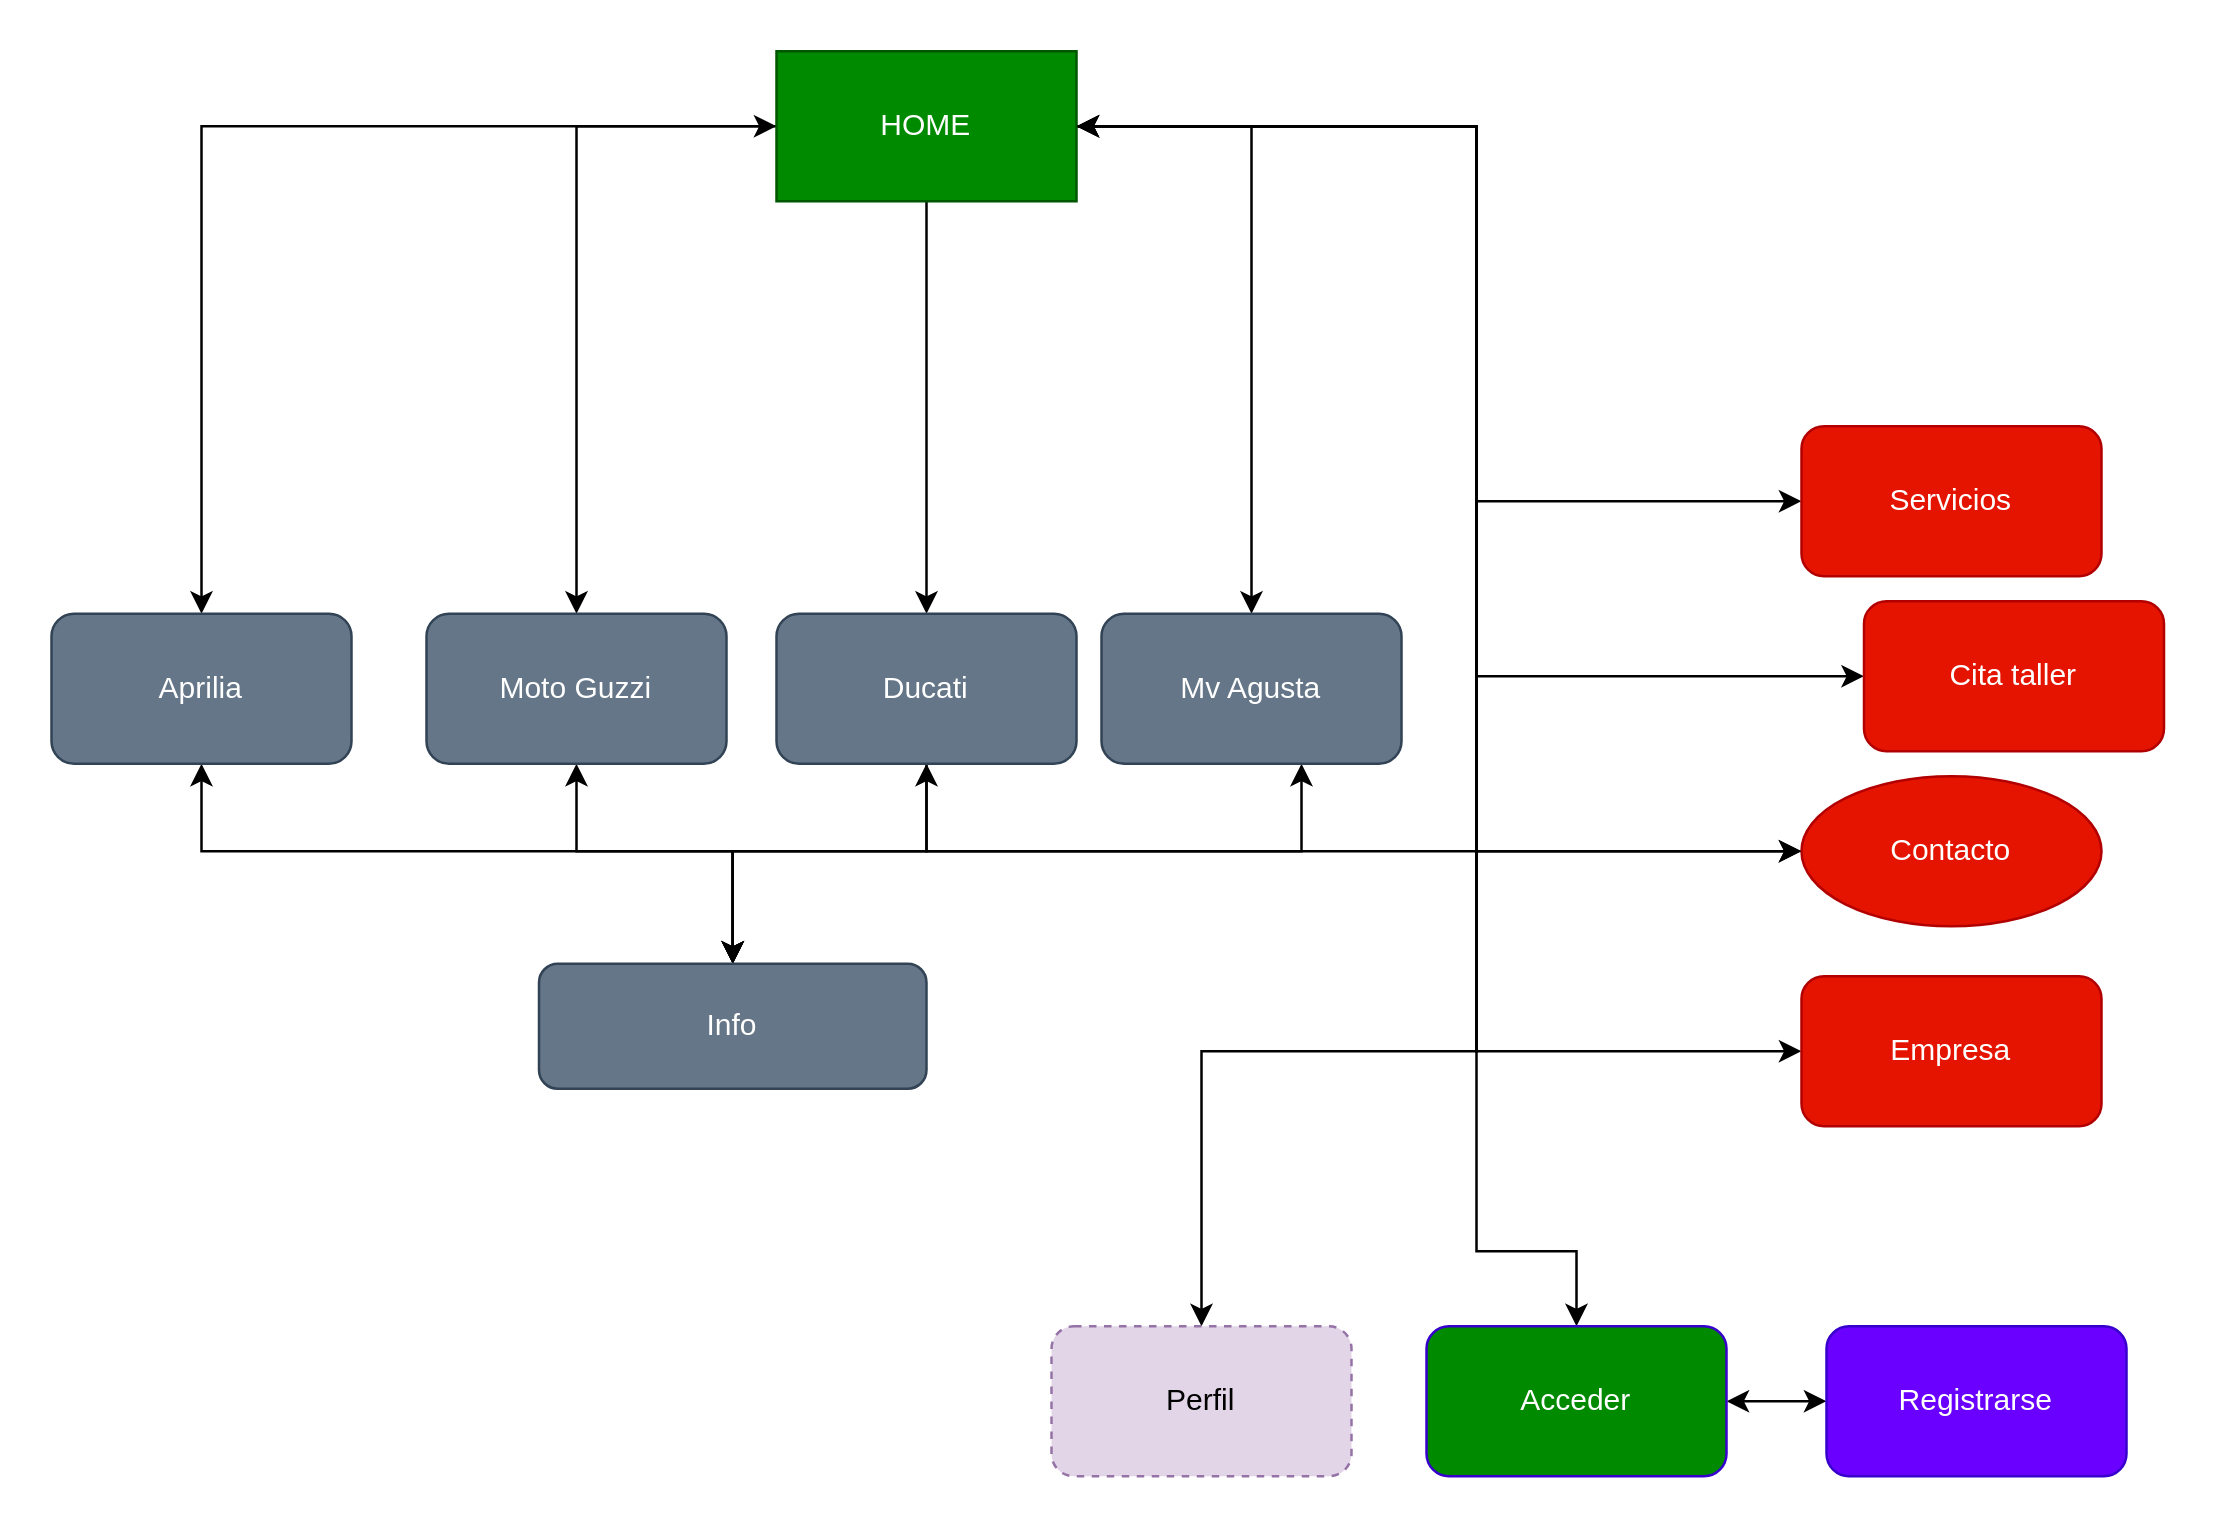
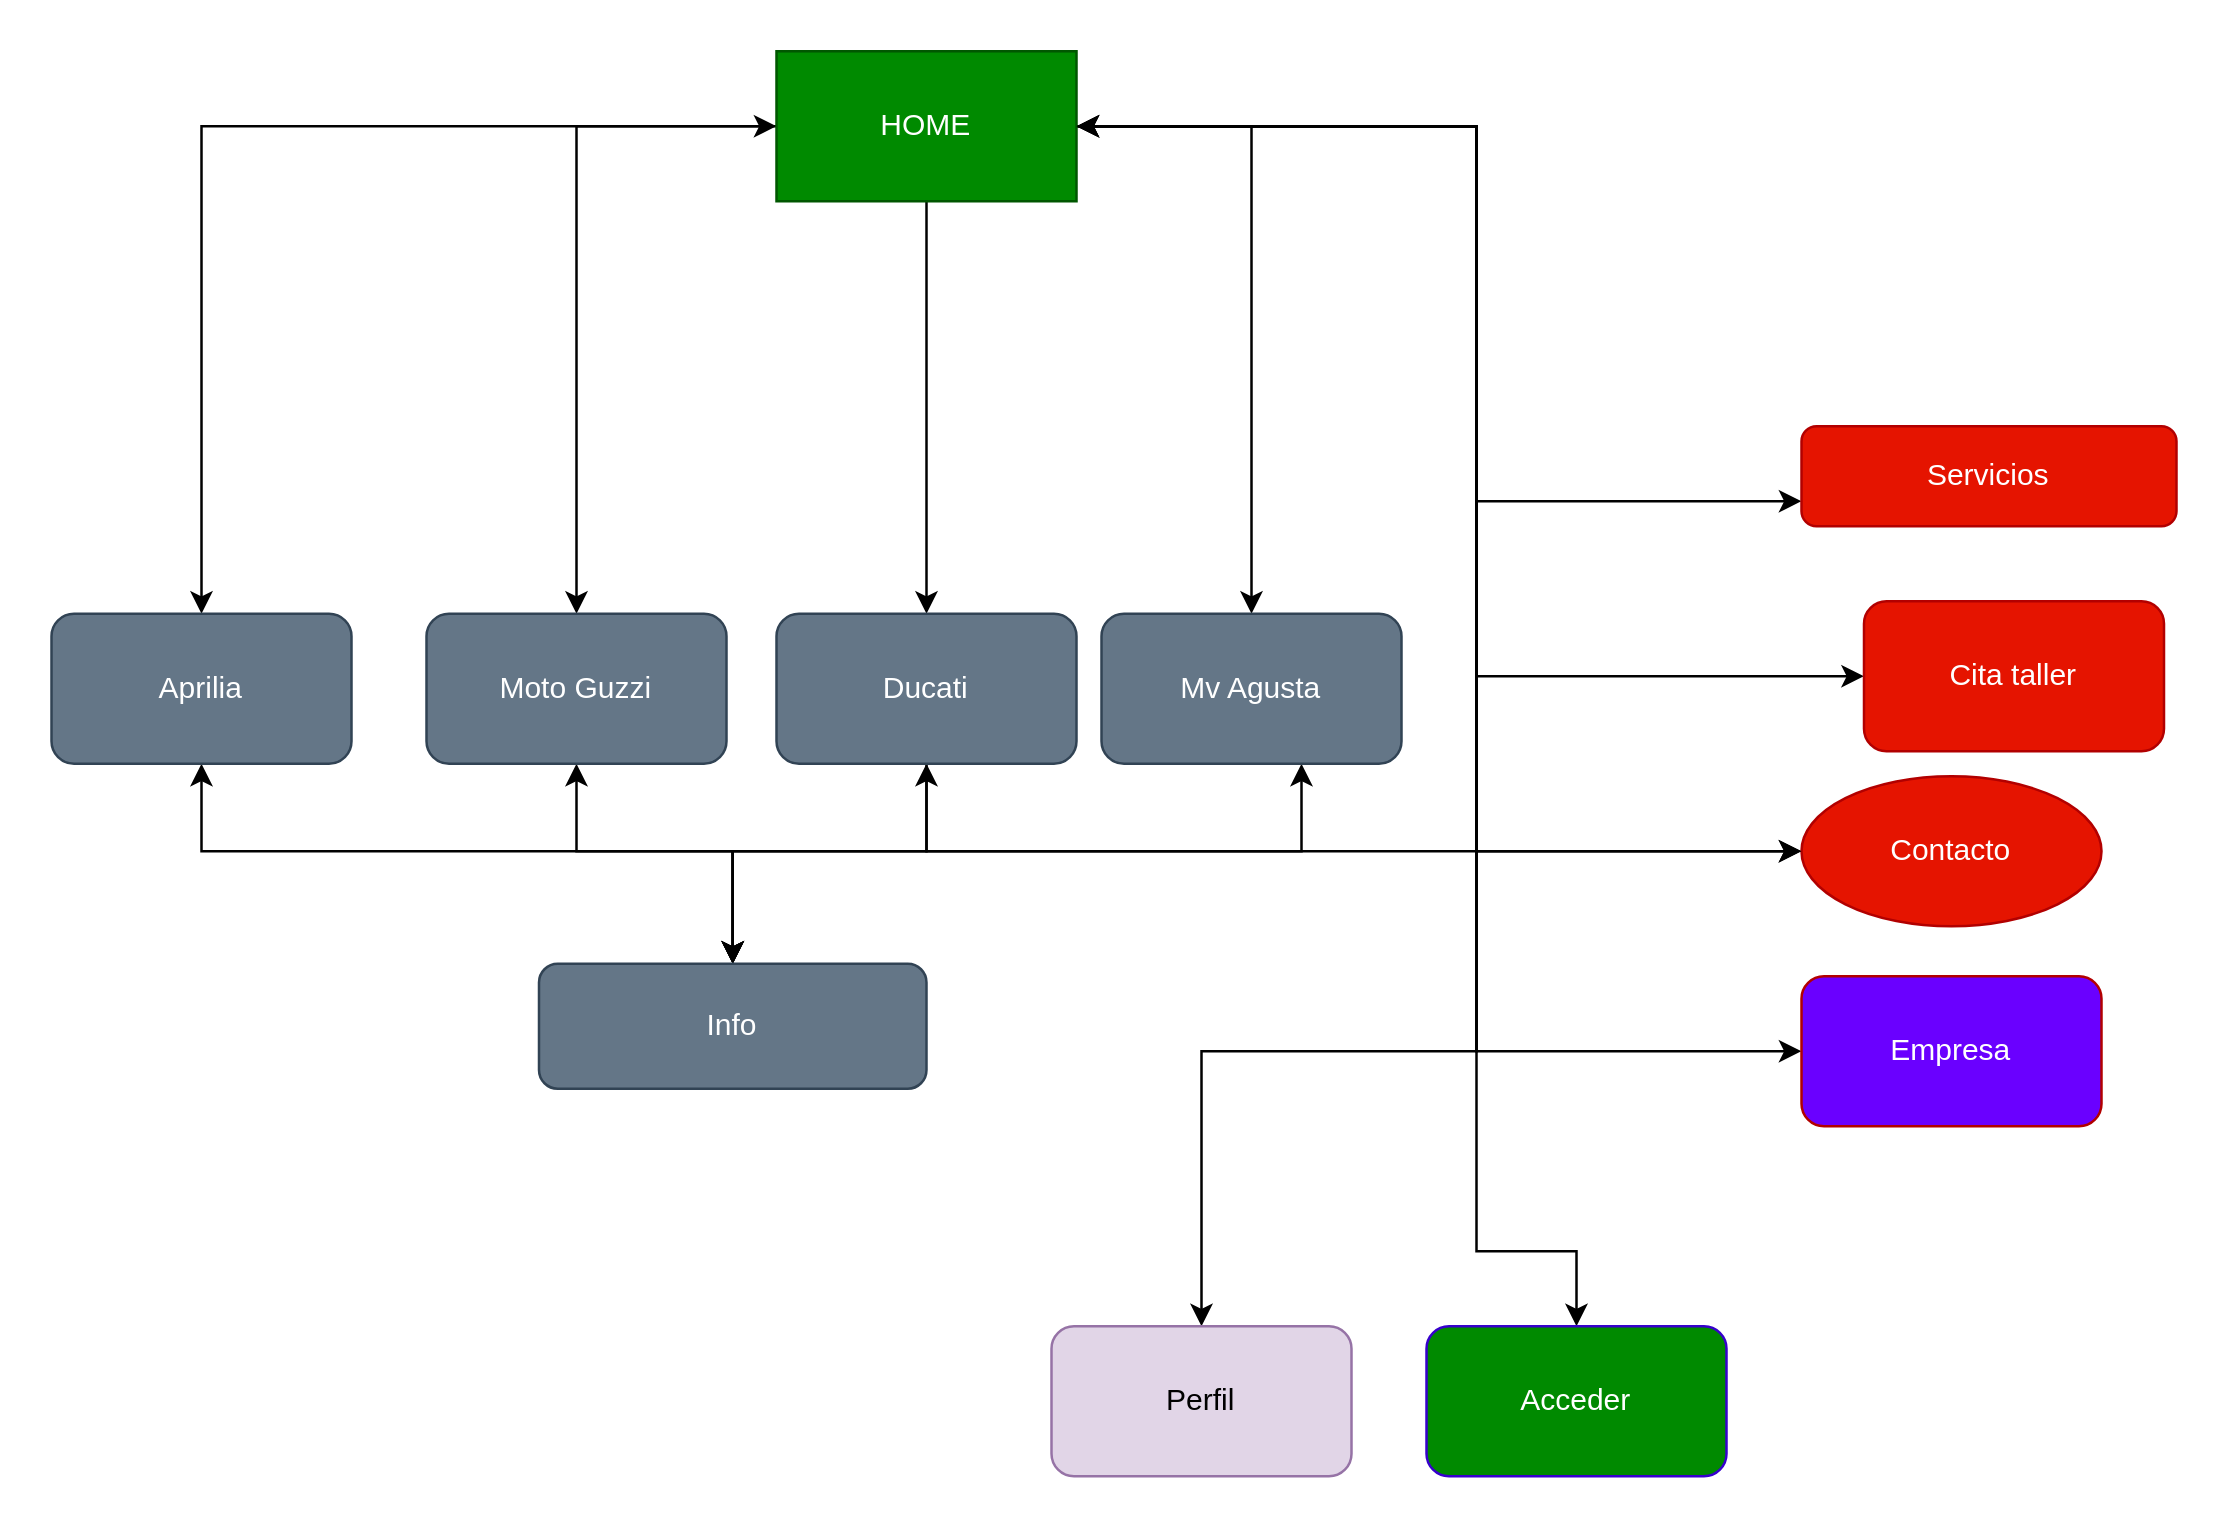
  <mxCell id="0" />
  <mxCell id="1" parent="0" />
  <mxCell id="2" style="edgeStyle=orthogonalEdgeStyle;rounded=0;orthogonalLoop=1;jettySize=auto;html=1;" parent="1" source="11" target="18" edge="1"><mxGeometry relative="1" as="geometry" /></mxCell>
  <mxCell id="3" style="edgeStyle=orthogonalEdgeStyle;rounded=0;orthogonalLoop=1;jettySize=auto;html=1;startArrow=classic;startFill=1;" parent="1" source="11" target="20" edge="1"><mxGeometry relative="1" as="geometry" /></mxCell>
  <mxCell id="4" style="edgeStyle=orthogonalEdgeStyle;rounded=0;orthogonalLoop=1;jettySize=auto;html=1;entryX=0.5;entryY=0;entryDx=0;entryDy=0;" parent="1" source="11" target="23" edge="1"><mxGeometry relative="1" as="geometry" /></mxCell>
  <mxCell id="5" style="edgeStyle=orthogonalEdgeStyle;rounded=0;orthogonalLoop=1;jettySize=auto;html=1;entryX=0.5;entryY=0;entryDx=0;entryDy=0;startArrow=classic;startFill=1;" parent="1" source="11" target="25" edge="1"><mxGeometry relative="1" as="geometry" /></mxCell>
  <mxCell id="6" style="edgeStyle=orthogonalEdgeStyle;rounded=0;orthogonalLoop=1;jettySize=auto;html=1;entryX=0;entryY=0.5;entryDx=0;entryDy=0;" parent="1" source="11" target="16" edge="1"><mxGeometry relative="1" as="geometry"><Array as="points"><mxPoint x="590" y="50" /><mxPoint x="590" y="270" /></Array></mxGeometry></mxCell>
  <mxCell id="7" style="edgeStyle=orthogonalEdgeStyle;rounded=0;orthogonalLoop=1;jettySize=auto;html=1;entryX=0;entryY=0.5;entryDx=0;entryDy=0;" parent="1" target="15" edge="1"><mxGeometry relative="1" as="geometry"><mxPoint x="460" y="50" as="sourcePoint" /><mxPoint x="720" y="330" as="targetPoint" /><Array as="points"><mxPoint x="590" y="50" /><mxPoint x="590" y="340" /></Array></mxGeometry></mxCell>
  <mxCell id="8" style="edgeStyle=orthogonalEdgeStyle;rounded=0;orthogonalLoop=1;jettySize=auto;html=1;entryX=0;entryY=0.5;entryDx=0;entryDy=0;" parent="1" source="11" target="12" edge="1"><mxGeometry relative="1" as="geometry"><Array as="points"><mxPoint x="590" y="50" /><mxPoint x="590" y="420" /></Array></mxGeometry></mxCell>
  <mxCell id="9" style="edgeStyle=orthogonalEdgeStyle;rounded=0;orthogonalLoop=1;jettySize=auto;html=1;entryX=0.5;entryY=0;entryDx=0;entryDy=0;startArrow=classic;startFill=1;" parent="1" target="27" edge="1"><mxGeometry relative="1" as="geometry"><Array as="points"><mxPoint x="590" y="50" /><mxPoint x="590" y="500" /><mxPoint x="630" y="500" /></Array><mxPoint x="430" y="50" as="sourcePoint" /></mxGeometry></mxCell>
  <mxCell id="10" style="edgeStyle=orthogonalEdgeStyle;rounded=0;orthogonalLoop=1;jettySize=auto;html=1;exitX=1;exitY=0.5;exitDx=0;exitDy=0;entryX=0.5;entryY=0;entryDx=0;entryDy=0;" parent="1" source="11" target="29" edge="1"><mxGeometry relative="1" as="geometry"><Array as="points"><mxPoint x="590" y="50" /><mxPoint x="590" y="420" /><mxPoint x="480" y="420" /></Array></mxGeometry></mxCell>
  <mxCell id="11" value="HOME" style="rounded=0;whiteSpace=wrap;html=1;fillColor=#008a00;fontColor=#ffffff;strokeColor=#005700;" parent="1" vertex="1"><mxGeometry x="310" y="20" width="120" height="60" as="geometry" /></mxCell>
- <mxCell id="12" value="Empresa" style="rounded=1;whiteSpace=wrap;html=1;fillColor=#e51400;fontColor=#ffffff;strokeColor=#B20000;" parent="1" vertex="1"><mxGeometry x="720" y="390" width="120" height="60" as="geometry" /></mxCell>
+ <mxCell id="12" value="Empresa" style="rounded=1;whiteSpace=wrap;html=1;fillColor=#6a00ff;fontColor=#ffffff;strokeColor=#B20000;" parent="1" vertex="1"><mxGeometry x="720" y="390" width="120" height="60" as="geometry" /></mxCell>
  <mxCell id="13" style="edgeStyle=orthogonalEdgeStyle;rounded=0;orthogonalLoop=1;jettySize=auto;html=1;entryX=1;entryY=0.5;entryDx=0;entryDy=0;startArrow=classic;startFill=1;" parent="1" source="14" target="11" edge="1"><mxGeometry relative="1" as="geometry"><Array as="points"><mxPoint x="590" y="200" /><mxPoint x="590" y="50" /></Array></mxGeometry></mxCell>
- <mxCell id="14" value="Servicios" style="rounded=1;whiteSpace=wrap;html=1;fillColor=#e51400;fontColor=#ffffff;strokeColor=#B20000;" parent="1" vertex="1"><mxGeometry x="720" y="170" width="120" height="60" as="geometry" /></mxCell>
+ <mxCell id="14" value="Servicios" style="rounded=1;whiteSpace=wrap;html=1;fillColor=#e51400;fontColor=#ffffff;strokeColor=#B20000;" parent="1" vertex="1"><mxGeometry x="720" y="170" width="150" height="40" as="geometry" /></mxCell>
  <mxCell id="15" value="Contacto" style="ellipse;whiteSpace=wrap;html=1;fillColor=#e51400;fontColor=#ffffff;strokeColor=#B20000;" parent="1" vertex="1"><mxGeometry x="720" y="310" width="120" height="60" as="geometry" /></mxCell>
  <mxCell id="16" value="Cita taller" style="rounded=1;whiteSpace=wrap;html=1;fillColor=#e51400;fontColor=#ffffff;strokeColor=#B20000;" parent="1" vertex="1"><mxGeometry x="745" y="240" width="120" height="60" as="geometry" /></mxCell>
  <mxCell id="17" style="edgeStyle=orthogonalEdgeStyle;rounded=0;orthogonalLoop=1;jettySize=auto;html=1;exitX=0.5;exitY=1;exitDx=0;exitDy=0;entryX=0.5;entryY=0;entryDx=0;entryDy=0;startArrow=classic;startFill=1;" parent="1" source="18" target="30" edge="1"><mxGeometry relative="1" as="geometry"><Array as="points"><mxPoint x="80" y="340" /><mxPoint x="293" y="340" /></Array></mxGeometry></mxCell>
  <mxCell id="18" value="Aprilia" style="rounded=1;whiteSpace=wrap;html=1;fillColor=#647687;fontColor=#ffffff;strokeColor=#314354;" parent="1" vertex="1"><mxGeometry x="20" y="245" width="120" height="60" as="geometry" /></mxCell>
  <mxCell id="19" style="edgeStyle=orthogonalEdgeStyle;rounded=0;orthogonalLoop=1;jettySize=auto;html=1;exitX=0.5;exitY=1;exitDx=0;exitDy=0;entryX=0.5;entryY=0;entryDx=0;entryDy=0;startArrow=classic;startFill=1;" parent="1" source="20" target="30" edge="1"><mxGeometry relative="1" as="geometry"><mxPoint x="305" y="355" as="targetPoint" /><Array as="points"><mxPoint x="230" y="340" /><mxPoint x="293" y="340" /></Array></mxGeometry></mxCell>
  <mxCell id="20" value="Moto Guzzi" style="rounded=1;whiteSpace=wrap;html=1;fillColor=#647687;fontColor=#ffffff;strokeColor=#314354;" parent="1" vertex="1"><mxGeometry x="170" y="245" width="120" height="60" as="geometry" /></mxCell>
  <mxCell id="21" style="edgeStyle=orthogonalEdgeStyle;rounded=0;orthogonalLoop=1;jettySize=auto;html=1;entryX=0.5;entryY=0;entryDx=0;entryDy=0;startArrow=classic;startFill=1;" parent="1" source="23" target="30" edge="1"><mxGeometry relative="1" as="geometry"><Array as="points"><mxPoint x="370" y="340" /><mxPoint x="293" y="340" /></Array></mxGeometry></mxCell>
  <mxCell id="22" style="edgeStyle=orthogonalEdgeStyle;rounded=0;orthogonalLoop=1;jettySize=auto;html=1;entryX=0;entryY=0.5;entryDx=0;entryDy=0;" edge="1" parent="1" source="23" target="15"><mxGeometry relative="1" as="geometry"><Array as="points"><mxPoint x="370" y="340" /></Array></mxGeometry></mxCell>
  <mxCell id="23" value="Ducati" style="rounded=1;whiteSpace=wrap;html=1;fillColor=#647687;fontColor=#ffffff;strokeColor=#314354;" parent="1" vertex="1"><mxGeometry x="310" y="245" width="120" height="60" as="geometry" /></mxCell>
  <mxCell id="24" style="edgeStyle=orthogonalEdgeStyle;rounded=0;orthogonalLoop=1;jettySize=auto;html=1;entryX=0.5;entryY=0;entryDx=0;entryDy=0;startArrow=classic;startFill=1;" parent="1" source="25" target="30" edge="1"><mxGeometry relative="1" as="geometry"><Array as="points"><mxPoint x="520" y="340" /><mxPoint x="293" y="340" /></Array></mxGeometry></mxCell>
  <mxCell id="25" value="Mv Agusta" style="rounded=1;whiteSpace=wrap;html=1;fillColor=#647687;fontColor=#ffffff;strokeColor=#314354;" parent="1" vertex="1"><mxGeometry x="440" y="245" width="120" height="60" as="geometry" /></mxCell>
- <mxCell id="26" style="edgeStyle=orthogonalEdgeStyle;rounded=0;orthogonalLoop=1;jettySize=auto;html=1;entryX=0;entryY=0.5;entryDx=0;entryDy=0;startArrow=classic;startFill=1;" parent="1" source="27" target="28" edge="1"><mxGeometry relative="1" as="geometry" /></mxCell>
  <mxCell id="27" value="Acceder" style="rounded=1;whiteSpace=wrap;html=1;fillColor=#008a00;fontColor=#ffffff;strokeColor=#3700CC;" parent="1" vertex="1"><mxGeometry x="570" y="530" width="120" height="60" as="geometry" /></mxCell>
- <mxCell id="28" value="Registrarse" style="rounded=1;whiteSpace=wrap;html=1;fillColor=#6a00ff;fontColor=#ffffff;strokeColor=#3700CC;" parent="1" vertex="1"><mxGeometry x="730" y="530" width="120" height="60" as="geometry" /></mxCell>
- <mxCell id="29" value="Perfil" style="rounded=1;whiteSpace=wrap;html=1;fillColor=#e1d5e7;strokeColor=#9673a6;dashed=1;" parent="1" vertex="1"><mxGeometry x="420" y="530" width="120" height="60" as="geometry" /></mxCell>
+ <mxCell id="29" value="Perfil" style="rounded=1;whiteSpace=wrap;html=1;fillColor=#e1d5e7;strokeColor=#9673a6;" parent="1" vertex="1"><mxGeometry x="420" y="530" width="120" height="60" as="geometry" /></mxCell>
  <mxCell id="30" value="Info" style="rounded=1;whiteSpace=wrap;html=1;fillColor=#647687;fontColor=#ffffff;strokeColor=#314354;" parent="1" vertex="1"><mxGeometry x="215" y="385" width="155" height="50" as="geometry" /></mxCell>
